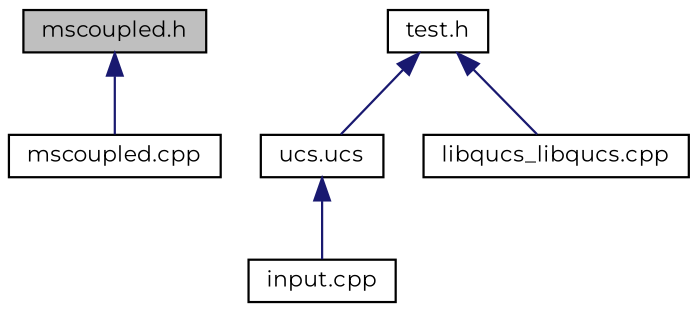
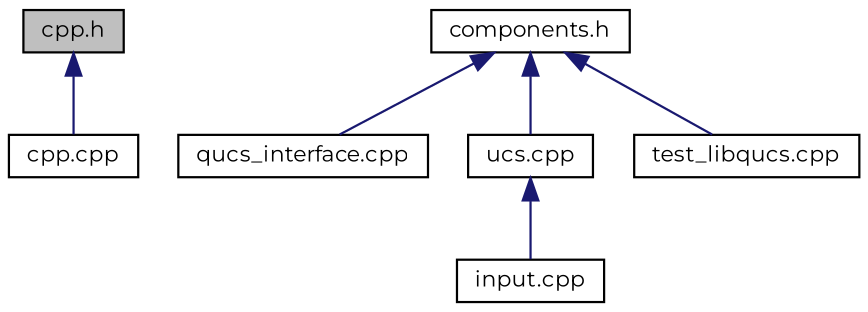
  digraph {
    fontname=Montserrat
    node [color=black fillcolor=white fontname=Montserrat fontsize=10 shape=record style=filled]
    edge [color=midnightblue dir=back fontname=Montserrat fontsize=10 labelfontname=Helvetica labelfontsize=10 style=solid]
-   n1 [fillcolor=grey75 fontcolor=black height=0.2 label="mscoupled.h" width=0.4]
-   n2 [height=0.2 label="mscoupled.cpp" width=0.4]
-   n3 [height=0.2 label="test.h" width=0.4]
-   n5 [height=0.2 label="ucs.ucs" width=0.4]
-   n6 [height=0.2 label="libqucs_libqucs.cpp" width=0.4]
+   n1 [fillcolor=grey75 fontcolor=black height=0.2 label="cpp.h" width=0.4]
+   n2 [height=0.2 label="cpp.cpp" width=0.4]
+   n3 [height=0.2 label="components.h" width=0.4]
+   n4 [height=0.2 label="qucs_interface.cpp" width=0.4]
+   n5 [height=0.2 label="ucs.cpp" width=0.4]
+   n6 [height=0.2 label="test_libqucs.cpp" width=0.4]
    n7 [height=0.2 label="input.cpp" width=0.4]
    n1 -> n2
+   n3 -> n4
    n3 -> n5
    n3 -> n6
    n5 -> n7
  }
